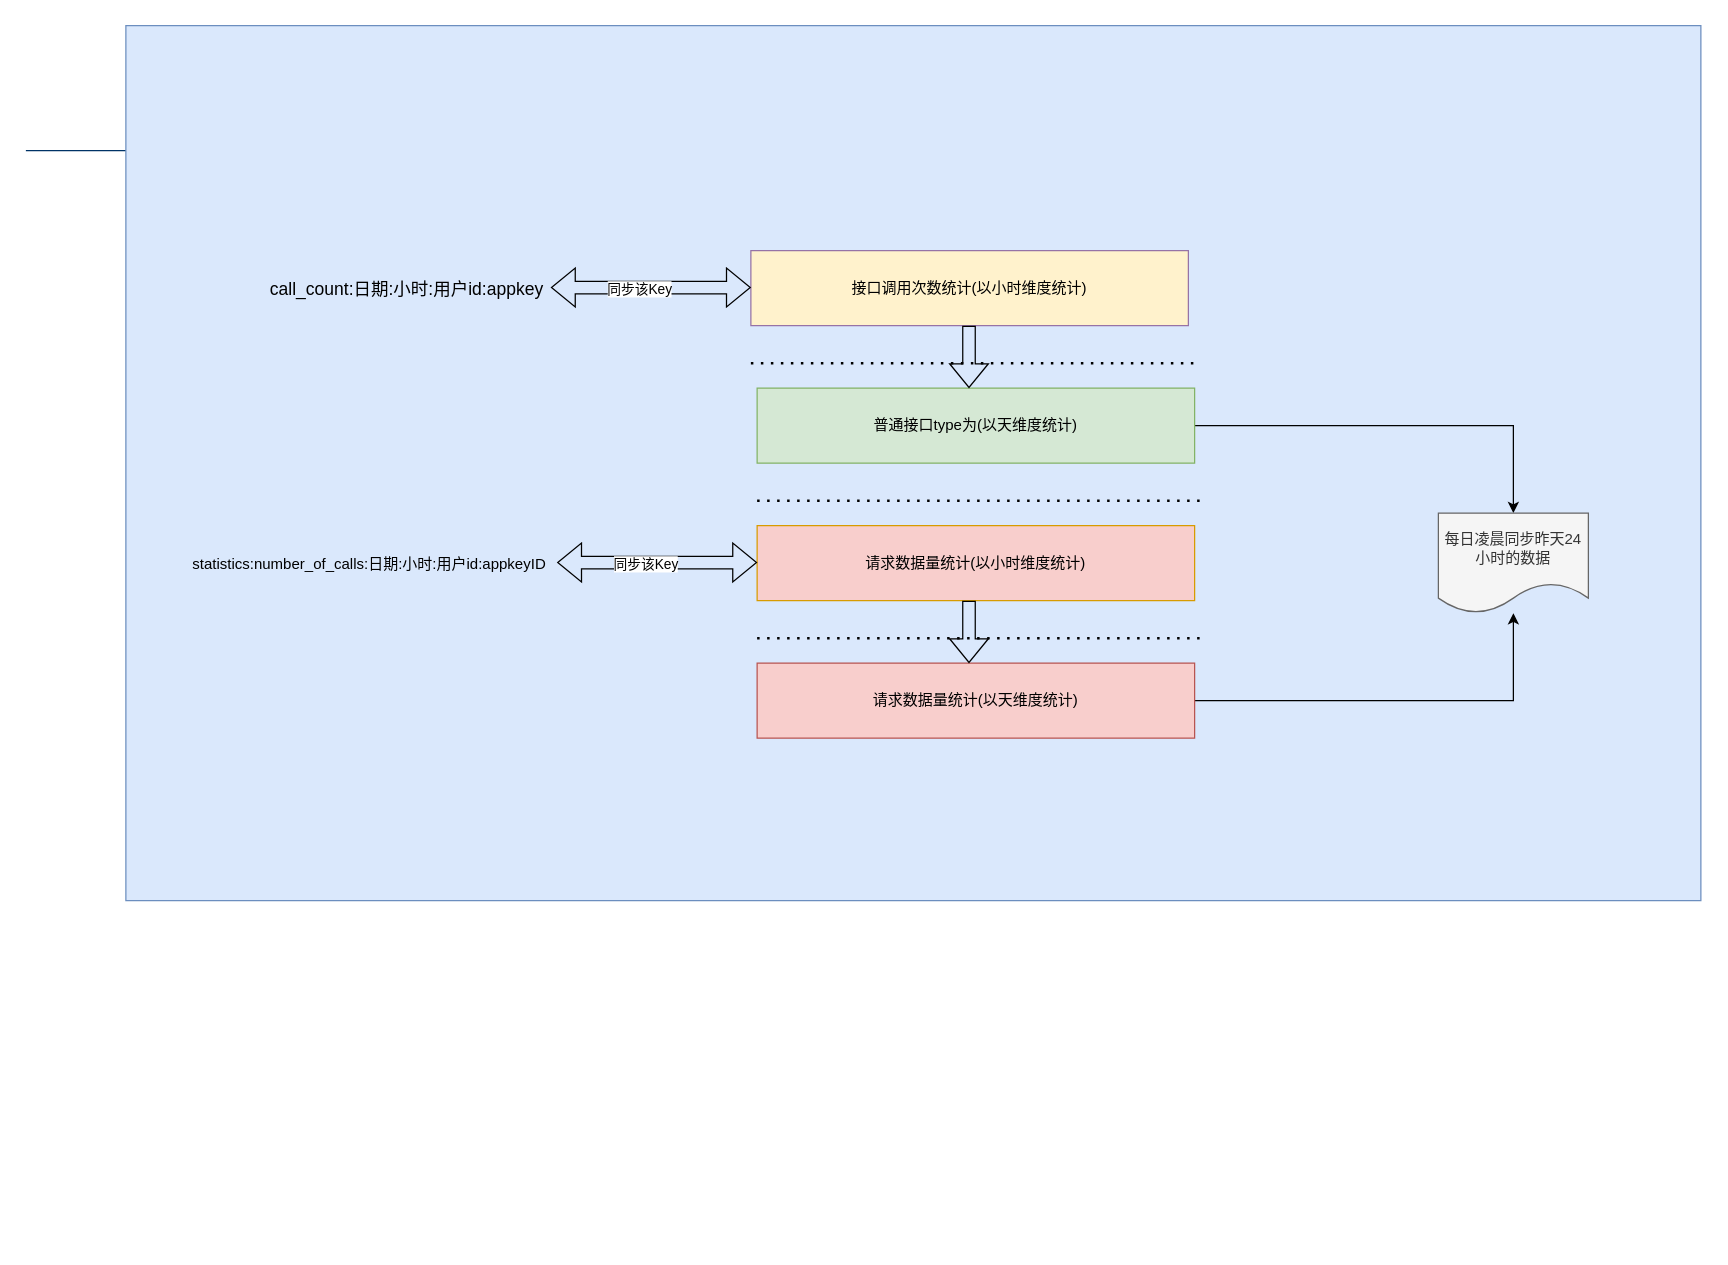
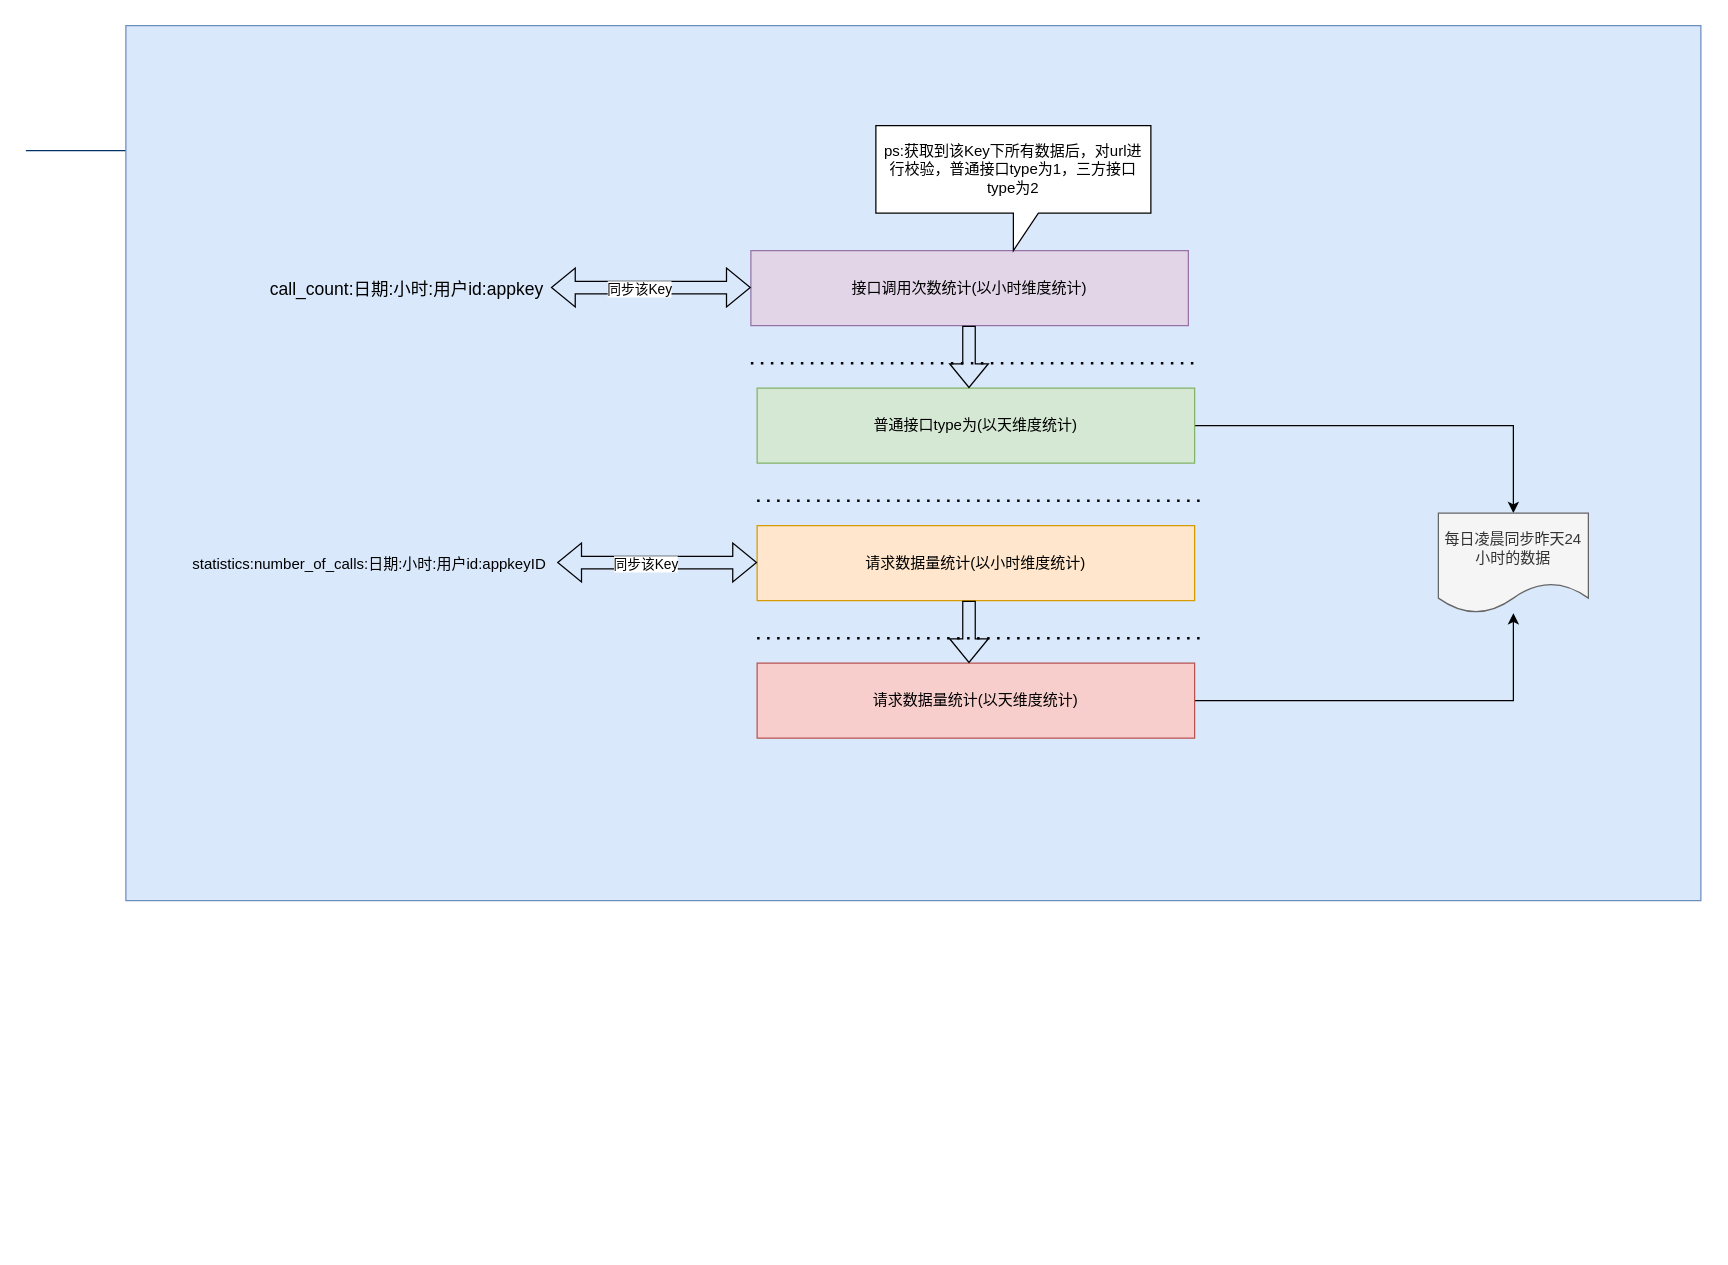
  <mxCell id="0" />
  <mxCell id="1" parent="0" />
  <mxCell id="2" value="" style="edgeStyle=elbowEdgeStyle;elbow=horizontal;exitX=0;exitY=0.5;exitPerimeter=0;entryX=0.095;entryY=0.5;entryPerimeter=0;fontStyle=1;strokeColor=#003366;strokeWidth=1;html=1;" parent="1" edge="1"><mxGeometry width="100" height="100" as="geometry"><mxPoint y="120" as="sourcePoint" x="20" /><mxPoint x="275.605" y="310" as="targetPoint" /><Array as="points"><mxPoint x="140" y="990" /></Array></mxGeometry></mxCell>
  <mxCell id="3" value="" style="rounded=0;whiteSpace=wrap;html=1;fillColor=#dae8fc;strokeColor=#6c8ebf;gradientColor=none;labelBackgroundColor=none;" vertex="1" parent="1"><mxGeometry x="100" width="1260" height="700" as="geometry" y="20" /></mxCell>
- <mxCell id="4" value="接口调用次数统计(以小时维度统计)" style="rounded=0;whiteSpace=wrap;html=1;fillColor=#fff2cc;strokeColor=#9673a6;" vertex="1" parent="1"><mxGeometry x="600" y="200" width="350" height="60" as="geometry" /></mxCell>
+ <mxCell id="4" value="接口调用次数统计(以小时维度统计)" style="rounded=0;whiteSpace=wrap;html=1;fillColor=#e1d5e7;strokeColor=#9673a6;" vertex="1" parent="1"><mxGeometry x="600" y="200" width="350" height="60" as="geometry" /></mxCell>
  <mxCell id="5" style="edgeStyle=orthogonalEdgeStyle;rounded=0;orthogonalLoop=1;jettySize=auto;html=1;" edge="1" parent="1" source="6" target="22"><mxGeometry relative="1" as="geometry" /></mxCell>
  <mxCell id="6" value="普通接口type为(以天维度统计)" style="rounded=0;whiteSpace=wrap;html=1;fillColor=#d5e8d4;strokeColor=#82b366;" vertex="1" parent="1"><mxGeometry x="605" y="310" width="350" height="60" as="geometry" /></mxCell>
- <mxCell id="7" value="请求数据量统计(以小时维度统计)" style="rounded=0;whiteSpace=wrap;html=1;fillColor=#f8cecc;strokeColor=#d79b00;" vertex="1" parent="1"><mxGeometry x="605" y="420" width="350" height="60" as="geometry" /></mxCell>
+ <mxCell id="7" value="请求数据量统计(以小时维度统计)" style="rounded=0;whiteSpace=wrap;html=1;fillColor=#ffe6cc;strokeColor=#d79b00;" vertex="1" parent="1"><mxGeometry x="605" y="420" width="350" height="60" as="geometry" /></mxCell>
  <mxCell id="8" style="edgeStyle=orthogonalEdgeStyle;rounded=0;orthogonalLoop=1;jettySize=auto;html=1;" edge="1" parent="1" source="9" target="22"><mxGeometry relative="1" as="geometry" /></mxCell>
  <mxCell id="9" value="请求数据量统计(以天维度统计)" style="rounded=0;whiteSpace=wrap;html=1;fillColor=#f8cecc;strokeColor=#b85450;" vertex="1" parent="1"><mxGeometry x="605" y="530" width="350" height="60" as="geometry" /></mxCell>
  <mxCell id="10" value="&lt;font style=&quot;font-size: 14px;&quot;&gt;call_count:日期:小时:用户id:appkey&lt;/font&gt;" style="text;html=1;strokeColor=none;fillColor=none;align=center;verticalAlign=middle;whiteSpace=wrap;rounded=0;" vertex="1" parent="1"><mxGeometry x="200" y="212.5" width="250" height="37.5" as="geometry" /></mxCell>
  <mxCell id="11" value="" style="shape=flexArrow;endArrow=classic;startArrow=classic;html=1;rounded=0;" edge="1" parent="1"><mxGeometry width="100" height="100" relative="1" as="geometry"><mxPoint x="440" y="229.5" as="sourcePoint" /><mxPoint x="600" y="229.5" as="targetPoint" /></mxGeometry></mxCell>
  <mxCell id="12" value="同步该Key" style="edgeLabel;html=1;align=center;verticalAlign=middle;resizable=0;points=[];" vertex="1" connectable="0" parent="11"><mxGeometry x="-0.3" y="6" relative="1" as="geometry"><mxPoint x="14" y="7" as="offset" /></mxGeometry></mxCell>
  <mxCell id="13" value="" style="endArrow=none;dashed=1;html=1;dashPattern=1 3;strokeWidth=2;rounded=0;" edge="1" parent="1"><mxGeometry width="50" height="50" relative="1" as="geometry"><mxPoint x="600" y="290" as="sourcePoint" /><mxPoint x="960" y="290" as="targetPoint" /></mxGeometry></mxCell>
  <mxCell id="14" value="" style="endArrow=none;dashed=1;html=1;dashPattern=1 3;strokeWidth=2;rounded=0;" edge="1" parent="1"><mxGeometry width="50" height="50" relative="1" as="geometry"><mxPoint x="605" y="400" as="sourcePoint" /><mxPoint x="965" y="400" as="targetPoint" /></mxGeometry></mxCell>
  <mxCell id="15" value="" style="endArrow=none;dashed=1;html=1;dashPattern=1 3;strokeWidth=2;rounded=0;" edge="1" parent="1"><mxGeometry width="50" height="50" relative="1" as="geometry"><mxPoint x="605" y="510" as="sourcePoint" /><mxPoint x="965" y="510" as="targetPoint" /></mxGeometry></mxCell>
  <mxCell id="16" value="statistics:number_of_calls:日期:小时:用户id:appkeyID" style="text;html=1;strokeColor=none;fillColor=none;align=center;verticalAlign=middle;whiteSpace=wrap;rounded=0;" vertex="1" parent="1"><mxGeometry x="140" y="431.25" width="310" height="38.75" as="geometry" /></mxCell>
  <mxCell id="17" value="" style="shape=flexArrow;endArrow=classic;startArrow=classic;html=1;rounded=0;" edge="1" parent="1"><mxGeometry width="100" height="100" relative="1" as="geometry"><mxPoint x="445" y="449.5" as="sourcePoint" /><mxPoint x="605" y="449.5" as="targetPoint" /></mxGeometry></mxCell>
  <mxCell id="18" value="同步该Key" style="edgeLabel;html=1;align=center;verticalAlign=middle;resizable=0;points=[];" vertex="1" connectable="0" parent="17"><mxGeometry x="-0.3" y="6" relative="1" as="geometry"><mxPoint x="14" y="7" as="offset" /></mxGeometry></mxCell>
+ <mxCell id="19" value="ps:获取到该Key下所有数据后，对url进行校验，普通接口type为1，三方接口type为2" style="shape=callout;whiteSpace=wrap;html=1;perimeter=calloutPerimeter;" vertex="1" parent="1"><mxGeometry x="700" y="100" width="220" height="100" as="geometry" /></mxCell>
  <mxCell id="20" value="" style="shape=flexArrow;endArrow=classic;html=1;rounded=0;" edge="1" parent="1"><mxGeometry width="50" height="50" relative="1" as="geometry"><mxPoint x="774.5" y="480" as="sourcePoint" /><mxPoint x="774.5" y="530" as="targetPoint" /></mxGeometry></mxCell>
  <mxCell id="21" value="" style="shape=flexArrow;endArrow=classic;html=1;rounded=0;" edge="1" parent="1"><mxGeometry width="50" height="50" relative="1" as="geometry"><mxPoint x="774.5" y="260" as="sourcePoint" /><mxPoint x="774.5" y="310" as="targetPoint" /></mxGeometry></mxCell>
  <mxCell id="22" value="每日凌晨同步昨天24小时的数据" style="shape=document;whiteSpace=wrap;html=1;boundedLbl=1;fillColor=#f5f5f5;strokeColor=#666666;fontColor=#333333;" vertex="1" parent="1"><mxGeometry x="1150" y="410" width="120" height="80" as="geometry" /></mxCell>
